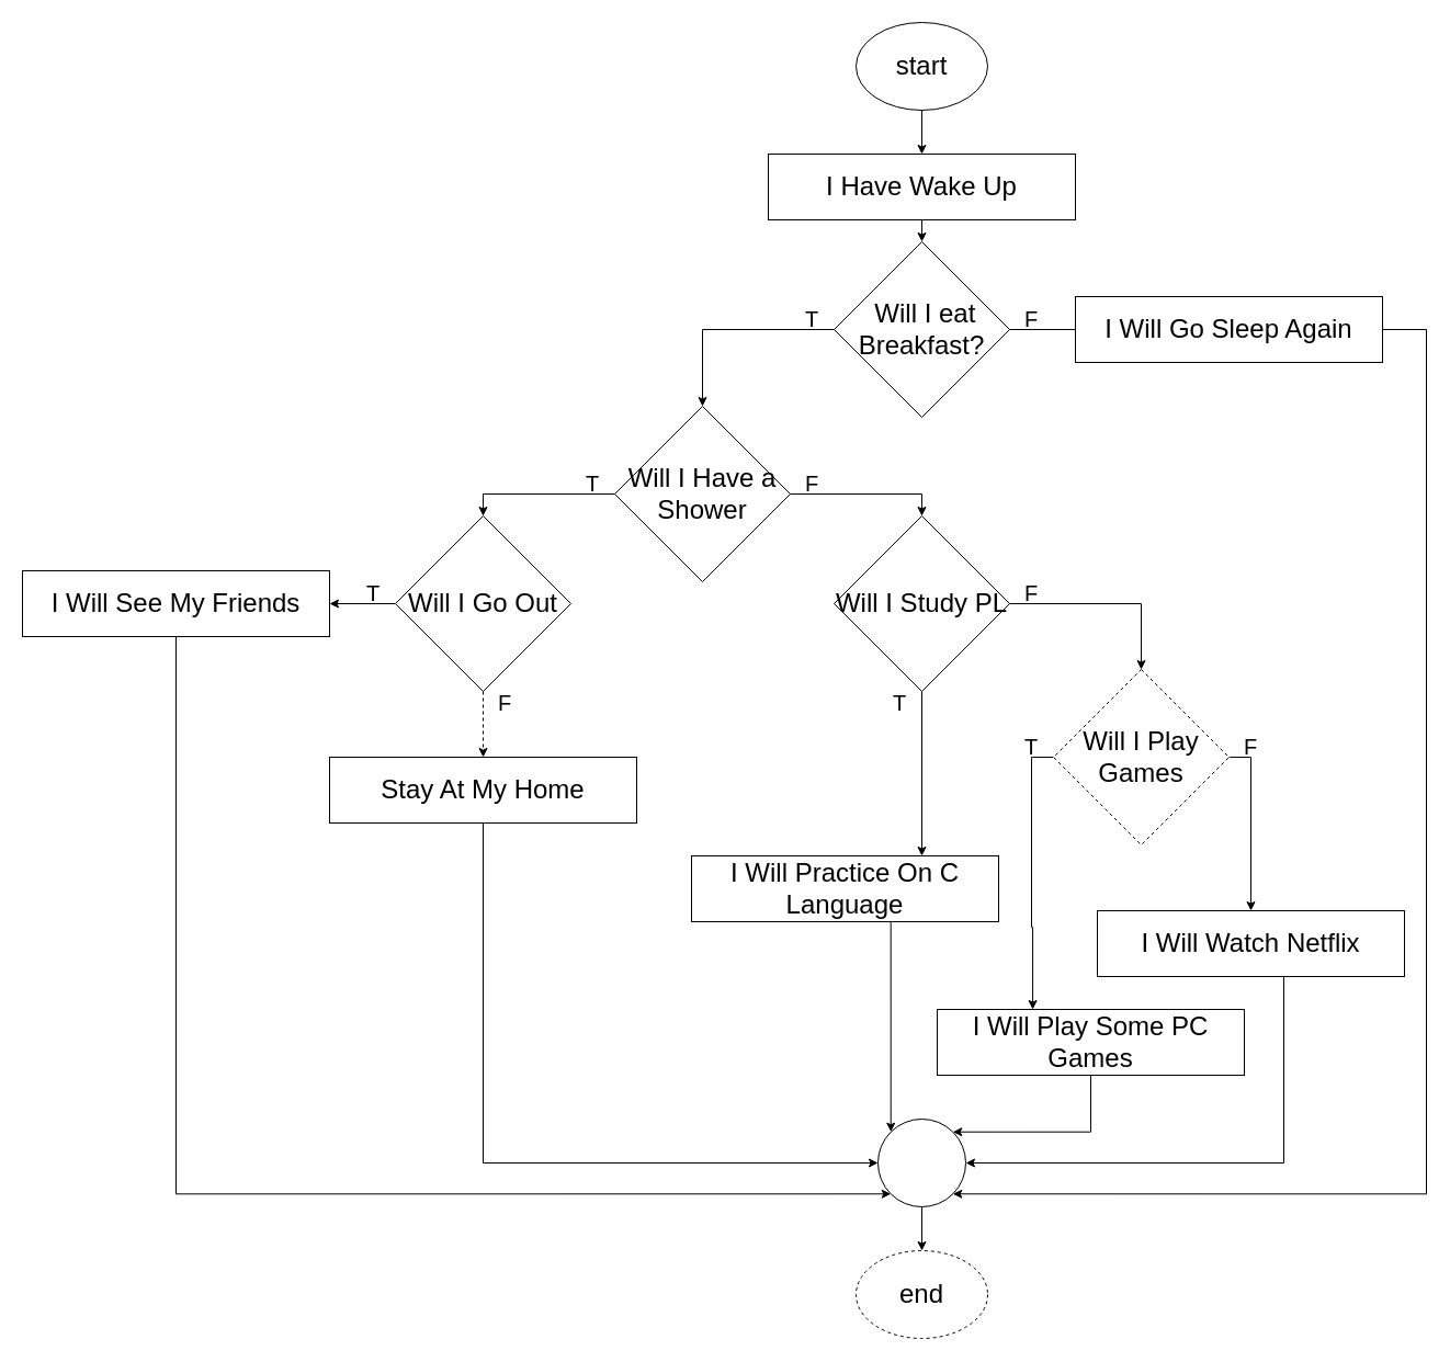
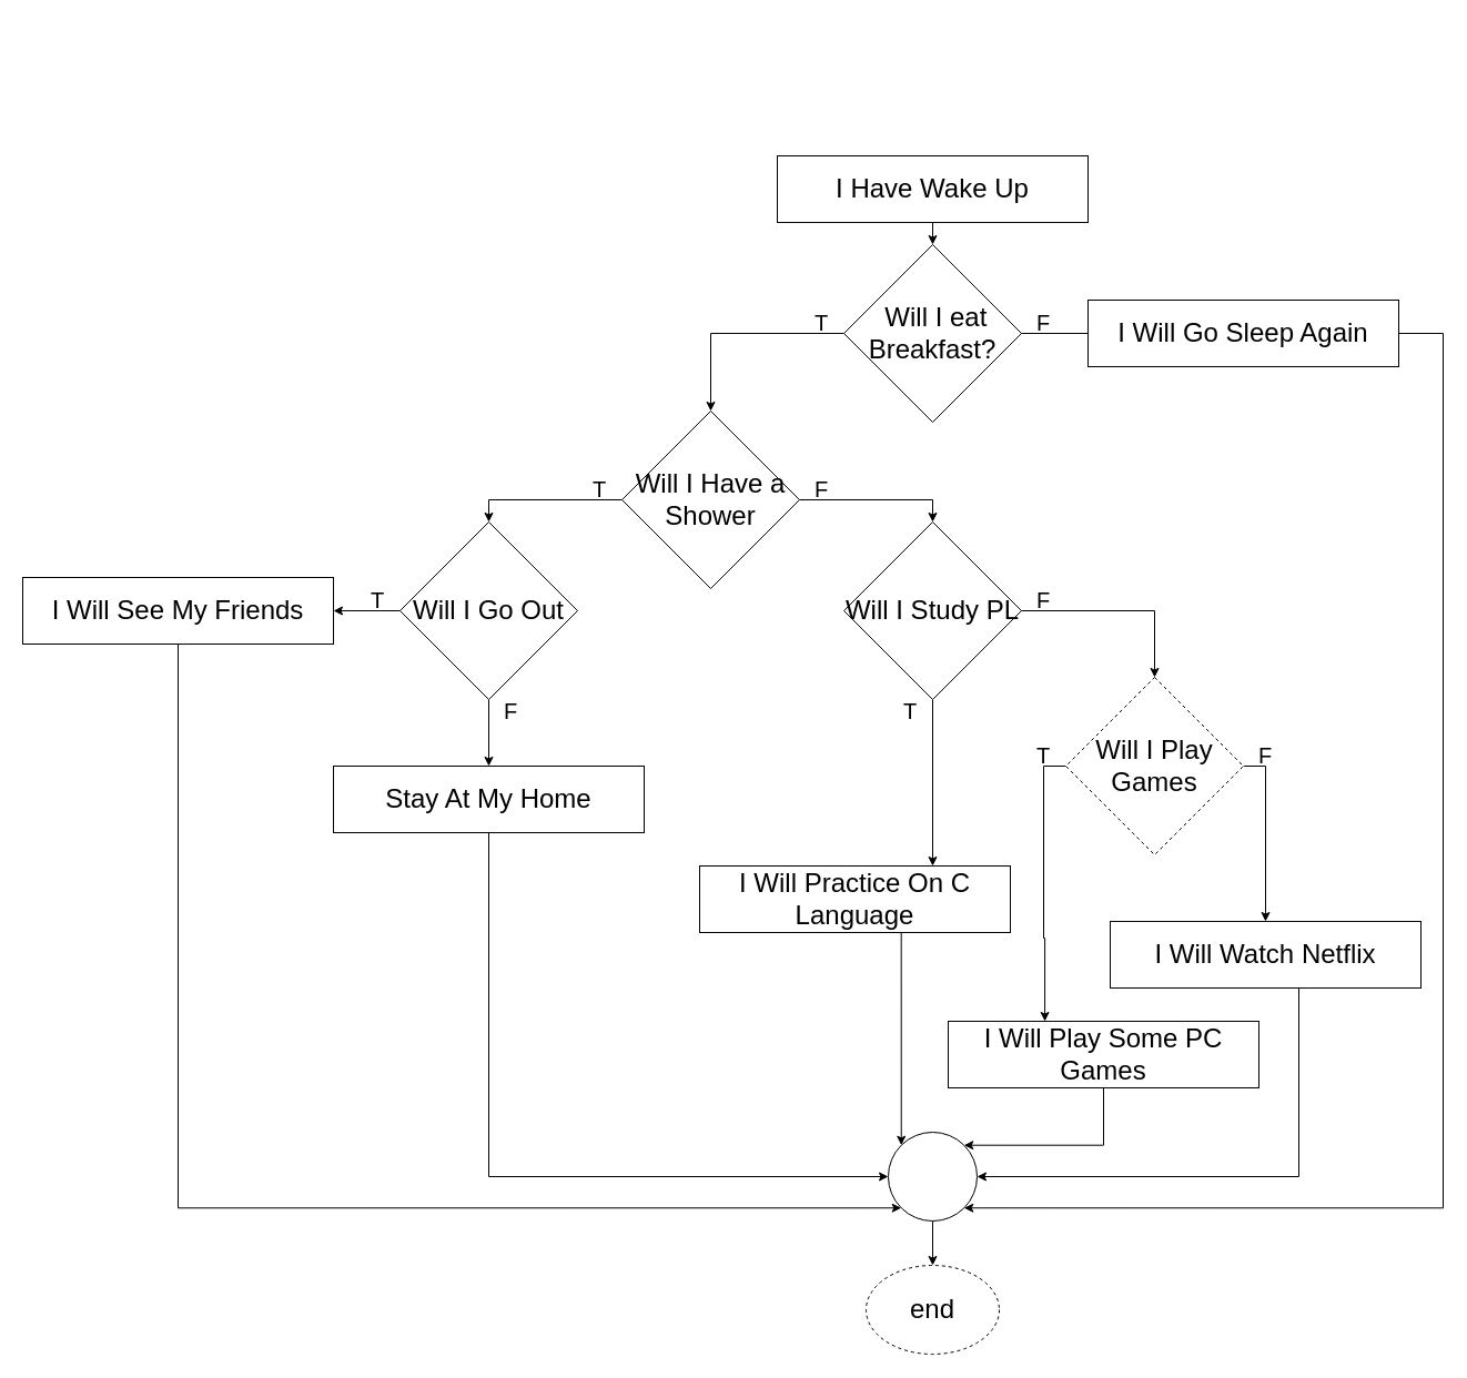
  <mxCell id="0" />
  <mxCell id="1" parent="0" />
- <mxCell id="2" style="edgeStyle=orthogonalEdgeStyle;rounded=0;orthogonalLoop=1;jettySize=auto;html=1;exitX=0.5;exitY=1;exitDx=0;exitDy=0;entryX=0.5;entryY=0;entryDx=0;entryDy=0;" edge="1" parent="1" source="3" target="19"><mxGeometry relative="1" as="geometry" /></mxCell>
- <mxCell id="3" value="&lt;span style=&quot;font-size: 24px&quot;&gt;start&lt;/span&gt;" style="ellipse;whiteSpace=wrap;html=1;" vertex="1" parent="1"><mxGeometry x="780" y="20" width="120" height="80" as="geometry" /></mxCell>
  <mxCell id="4" style="edgeStyle=orthogonalEdgeStyle;rounded=0;orthogonalLoop=1;jettySize=auto;html=1;exitX=1;exitY=0.5;exitDx=0;exitDy=0;entryX=0;entryY=0.5;entryDx=0;entryDy=0;endArrow=none;" edge="1" parent="1" source="6" target="8"><mxGeometry relative="1" as="geometry" /></mxCell>
  <mxCell id="5" style="edgeStyle=orthogonalEdgeStyle;rounded=0;orthogonalLoop=1;jettySize=auto;html=1;exitX=0;exitY=0.5;exitDx=0;exitDy=0;entryX=0.5;entryY=0;entryDx=0;entryDy=0;" edge="1" parent="1" source="6" target="11"><mxGeometry relative="1" as="geometry"><mxPoint x="640" y="300" as="targetPoint" /></mxGeometry></mxCell>
  <mxCell id="6" value="&amp;nbsp;Will I eat Breakfast?" style="rhombus;whiteSpace=wrap;html=1;fontSize=24;" vertex="1" parent="1"><mxGeometry x="760" y="220" width="160" height="160" as="geometry" /></mxCell>
  <mxCell id="7" style="edgeStyle=orthogonalEdgeStyle;rounded=0;orthogonalLoop=1;jettySize=auto;html=1;entryX=1;entryY=1;entryDx=0;entryDy=0;" edge="1" parent="1" source="8" target="34"><mxGeometry relative="1" as="geometry"><Array as="points"><mxPoint x="1300" y="300" /><mxPoint x="1300" y="1088" /></Array></mxGeometry></mxCell>
  <mxCell id="8" value="I Will Go Sleep Again" style="rounded=0;whiteSpace=wrap;html=1;fontSize=24;" vertex="1" parent="1"><mxGeometry x="980" y="270" width="280" height="60" as="geometry" /></mxCell>
  <mxCell id="9" style="edgeStyle=orthogonalEdgeStyle;rounded=0;orthogonalLoop=1;jettySize=auto;html=1;exitX=1;exitY=0.5;exitDx=0;exitDy=0;entryX=0.5;entryY=0;entryDx=0;entryDy=0;" edge="1" parent="1" source="11" target="14"><mxGeometry relative="1" as="geometry" /></mxCell>
  <mxCell id="10" style="edgeStyle=orthogonalEdgeStyle;rounded=0;orthogonalLoop=1;jettySize=auto;html=1;entryX=0.5;entryY=0;entryDx=0;entryDy=0;" edge="1" parent="1" source="11" target="17"><mxGeometry relative="1" as="geometry" /></mxCell>
  <mxCell id="11" value="Will I Have a Shower" style="rhombus;whiteSpace=wrap;html=1;fontSize=24;align=center;" vertex="1" parent="1"><mxGeometry x="560" y="370" width="160" height="160" as="geometry" /></mxCell>
  <mxCell id="12" style="edgeStyle=orthogonalEdgeStyle;rounded=0;orthogonalLoop=1;jettySize=auto;html=1;entryX=0.75;entryY=0;entryDx=0;entryDy=0;" edge="1" parent="1" source="14" target="28"><mxGeometry relative="1" as="geometry" /></mxCell>
  <mxCell id="13" style="edgeStyle=orthogonalEdgeStyle;rounded=0;orthogonalLoop=1;jettySize=auto;html=1;entryX=0.5;entryY=0;entryDx=0;entryDy=0;" edge="1" parent="1" source="14" target="26"><mxGeometry relative="1" as="geometry" /></mxCell>
  <mxCell id="14" value="Will I Study PL" style="rhombus;whiteSpace=wrap;html=1;fontSize=24;" vertex="1" parent="1"><mxGeometry x="760" y="470" width="160" height="160" as="geometry" /></mxCell>
  <mxCell id="15" style="edgeStyle=orthogonalEdgeStyle;rounded=0;orthogonalLoop=1;jettySize=auto;html=1;" edge="1" parent="1" source="17" target="21"><mxGeometry relative="1" as="geometry" /></mxCell>
- <mxCell id="16" style="edgeStyle=orthogonalEdgeStyle;rounded=0;orthogonalLoop=1;jettySize=auto;html=1;dashed=1;" edge="1" parent="1" source="17" target="23"><mxGeometry relative="1" as="geometry" /></mxCell>
+ <mxCell id="16" style="edgeStyle=orthogonalEdgeStyle;rounded=0;orthogonalLoop=1;jettySize=auto;html=1;" edge="1" parent="1" source="17" target="23"><mxGeometry relative="1" as="geometry" /></mxCell>
  <mxCell id="17" value="Will I Go Out" style="rhombus;whiteSpace=wrap;html=1;fontSize=24;" vertex="1" parent="1"><mxGeometry x="360" y="470" width="160" height="160" as="geometry" /></mxCell>
  <mxCell id="18" style="edgeStyle=orthogonalEdgeStyle;rounded=0;orthogonalLoop=1;jettySize=auto;html=1;exitX=0.5;exitY=1;exitDx=0;exitDy=0;entryX=0.5;entryY=0;entryDx=0;entryDy=0;" edge="1" parent="1" source="19" target="6"><mxGeometry relative="1" as="geometry" /></mxCell>
  <mxCell id="19" value="I Have Wake Up" style="rounded=0;whiteSpace=wrap;html=1;fontSize=24;" vertex="1" parent="1"><mxGeometry x="700" y="140" width="280" height="60" as="geometry" /></mxCell>
  <mxCell id="20" style="edgeStyle=orthogonalEdgeStyle;rounded=0;orthogonalLoop=1;jettySize=auto;html=1;entryX=0;entryY=1;entryDx=0;entryDy=0;" edge="1" parent="1" source="21" target="34"><mxGeometry relative="1" as="geometry"><Array as="points"><mxPoint x="160" y="1088" /></Array></mxGeometry></mxCell>
  <mxCell id="21" value="I Will See My Friends" style="rounded=0;whiteSpace=wrap;html=1;fontSize=24;fontStyle=0" vertex="1" parent="1"><mxGeometry x="20" y="520" width="280" height="60" as="geometry" /></mxCell>
  <mxCell id="22" style="edgeStyle=orthogonalEdgeStyle;rounded=0;orthogonalLoop=1;jettySize=auto;html=1;entryX=0;entryY=0.5;entryDx=0;entryDy=0;" edge="1" parent="1" source="23" target="34"><mxGeometry relative="1" as="geometry"><Array as="points"><mxPoint y="1060" x="440" /></Array></mxGeometry></mxCell>
  <mxCell id="23" value="Stay At My Home" style="rounded=0;whiteSpace=wrap;html=1;fontSize=24;" vertex="1" parent="1"><mxGeometry x="300" y="690" width="280" height="60" as="geometry" /></mxCell>
  <mxCell id="24" style="edgeStyle=orthogonalEdgeStyle;rounded=0;orthogonalLoop=1;jettySize=auto;html=1;entryX=0.311;entryY=0;entryDx=0;entryDy=0;entryPerimeter=0;exitX=0;exitY=0.5;exitDx=0;exitDy=0;" edge="1" parent="1" source="26" target="30"><mxGeometry relative="1" as="geometry"><mxPoint x="940" y="910" as="targetPoint" /></mxGeometry></mxCell>
  <mxCell id="25" style="edgeStyle=orthogonalEdgeStyle;rounded=0;orthogonalLoop=1;jettySize=auto;html=1;entryX=0.5;entryY=0;entryDx=0;entryDy=0;exitX=1;exitY=0.5;exitDx=0;exitDy=0;" edge="1" parent="1" source="26" target="32"><mxGeometry relative="1" as="geometry" /></mxCell>
  <mxCell id="26" value="Will I Play Games" style="rhombus;whiteSpace=wrap;html=1;fontSize=24;dashed=1;" vertex="1" parent="1"><mxGeometry x="960" y="610" width="160" height="160" as="geometry" /></mxCell>
  <mxCell id="27" style="edgeStyle=orthogonalEdgeStyle;rounded=0;orthogonalLoop=1;jettySize=auto;html=1;exitX=0.5;exitY=1;exitDx=0;exitDy=0;entryX=0;entryY=0;entryDx=0;entryDy=0;" edge="1" parent="1" source="28" target="34"><mxGeometry relative="1" as="geometry"><Array as="points"><mxPoint x="812" y="840" /></Array></mxGeometry></mxCell>
  <mxCell id="28" value="I Will Practice On C Language" style="rounded=0;whiteSpace=wrap;html=1;fontSize=24;" vertex="1" parent="1"><mxGeometry x="630" y="780" width="280" height="60" as="geometry" /></mxCell>
  <mxCell id="29" style="edgeStyle=orthogonalEdgeStyle;rounded=0;orthogonalLoop=1;jettySize=auto;html=1;entryX=1;entryY=0;entryDx=0;entryDy=0;" edge="1" parent="1" source="30" target="34"><mxGeometry relative="1" as="geometry"><Array as="points"><mxPoint x="994" y="1032" /></Array></mxGeometry></mxCell>
  <mxCell id="30" value="I Will Play Some PC Games" style="rounded=0;whiteSpace=wrap;html=1;fontSize=24;" vertex="1" parent="1"><mxGeometry x="854" y="920" width="280" height="60" as="geometry" /></mxCell>
  <mxCell id="31" style="edgeStyle=orthogonalEdgeStyle;rounded=0;orthogonalLoop=1;jettySize=auto;html=1;entryX=1;entryY=0.5;entryDx=0;entryDy=0;" edge="1" parent="1" source="32" target="34"><mxGeometry relative="1" as="geometry"><Array as="points"><mxPoint x="1170" y="1060" /></Array></mxGeometry></mxCell>
  <mxCell id="32" value="I Will&amp;nbsp;Watch Netflix" style="rounded=0;whiteSpace=wrap;html=1;fontSize=24;" vertex="1" parent="1"><mxGeometry x="1000" y="830" width="280" height="60" as="geometry" /></mxCell>
  <mxCell id="33" style="edgeStyle=orthogonalEdgeStyle;rounded=0;orthogonalLoop=1;jettySize=auto;html=1;exitX=0.5;exitY=1;exitDx=0;exitDy=0;entryX=0.5;entryY=0;entryDx=0;entryDy=0;" edge="1" parent="1" source="34" target="35"><mxGeometry relative="1" as="geometry" /></mxCell>
  <mxCell id="34" value="" style="ellipse;whiteSpace=wrap;html=1;aspect=fixed;" vertex="1" parent="1"><mxGeometry x="800" y="1020" width="80" height="80" as="geometry" /></mxCell>
  <mxCell id="35" value="end" style="ellipse;whiteSpace=wrap;html=1;fontSize=24;dashed=1;" vertex="1" parent="1"><mxGeometry x="780" y="1140" width="120" height="80" as="geometry" /></mxCell>
  <mxCell id="36" value="T" style="text;html=1;strokeColor=none;fillColor=none;align=center;verticalAlign=middle;whiteSpace=wrap;rounded=0;fontSize=20;" vertex="1" parent="1"><mxGeometry x="720" y="280" width="40" height="20" as="geometry" /></mxCell>
  <mxCell id="37" value="T" style="text;html=1;strokeColor=none;fillColor=none;align=center;verticalAlign=middle;whiteSpace=wrap;rounded=0;fontSize=20;" vertex="1" parent="1"><mxGeometry x="520" y="430" width="40" height="20" as="geometry" /></mxCell>
  <mxCell id="38" value="T" style="text;html=1;strokeColor=none;fillColor=none;align=center;verticalAlign=middle;whiteSpace=wrap;rounded=0;fontSize=20;" vertex="1" parent="1"><mxGeometry x="320" y="530" width="40" height="20" as="geometry" /></mxCell>
  <mxCell id="39" value="T" style="text;html=1;strokeColor=none;fillColor=none;align=center;verticalAlign=middle;whiteSpace=wrap;rounded=0;fontSize=20;" vertex="1" parent="1"><mxGeometry x="920" y="670" width="40" height="20" as="geometry" /></mxCell>
  <mxCell id="40" value="T" style="text;html=1;strokeColor=none;fillColor=none;align=center;verticalAlign=middle;whiteSpace=wrap;rounded=0;fontSize=20;" vertex="1" parent="1"><mxGeometry x="800" y="630" width="40" height="20" as="geometry" /></mxCell>
  <mxCell id="41" value="F" style="text;html=1;strokeColor=none;fillColor=none;align=center;verticalAlign=middle;whiteSpace=wrap;rounded=0;fontSize=20;" vertex="1" parent="1"><mxGeometry x="920" y="280" width="40" height="20" as="geometry" /></mxCell>
  <mxCell id="42" value="F" style="text;html=1;strokeColor=none;fillColor=none;align=center;verticalAlign=middle;whiteSpace=wrap;rounded=0;fontSize=20;" vertex="1" parent="1"><mxGeometry x="720" y="430" width="40" height="20" as="geometry" /></mxCell>
  <mxCell id="43" value="F" style="text;html=1;strokeColor=none;fillColor=none;align=center;verticalAlign=middle;whiteSpace=wrap;rounded=0;fontSize=20;" vertex="1" parent="1"><mxGeometry y="630" width="40" height="20" as="geometry" x="440" /></mxCell>
  <mxCell id="44" value="F" style="text;html=1;strokeColor=none;fillColor=none;align=center;verticalAlign=middle;whiteSpace=wrap;rounded=0;fontSize=20;" vertex="1" parent="1"><mxGeometry x="920" y="530" width="40" height="20" as="geometry" /></mxCell>
  <mxCell id="45" value="F" style="text;html=1;strokeColor=none;fillColor=none;align=center;verticalAlign=middle;whiteSpace=wrap;rounded=0;fontSize=20;" vertex="1" parent="1"><mxGeometry x="1120" y="670" width="40" height="20" as="geometry" /></mxCell>
